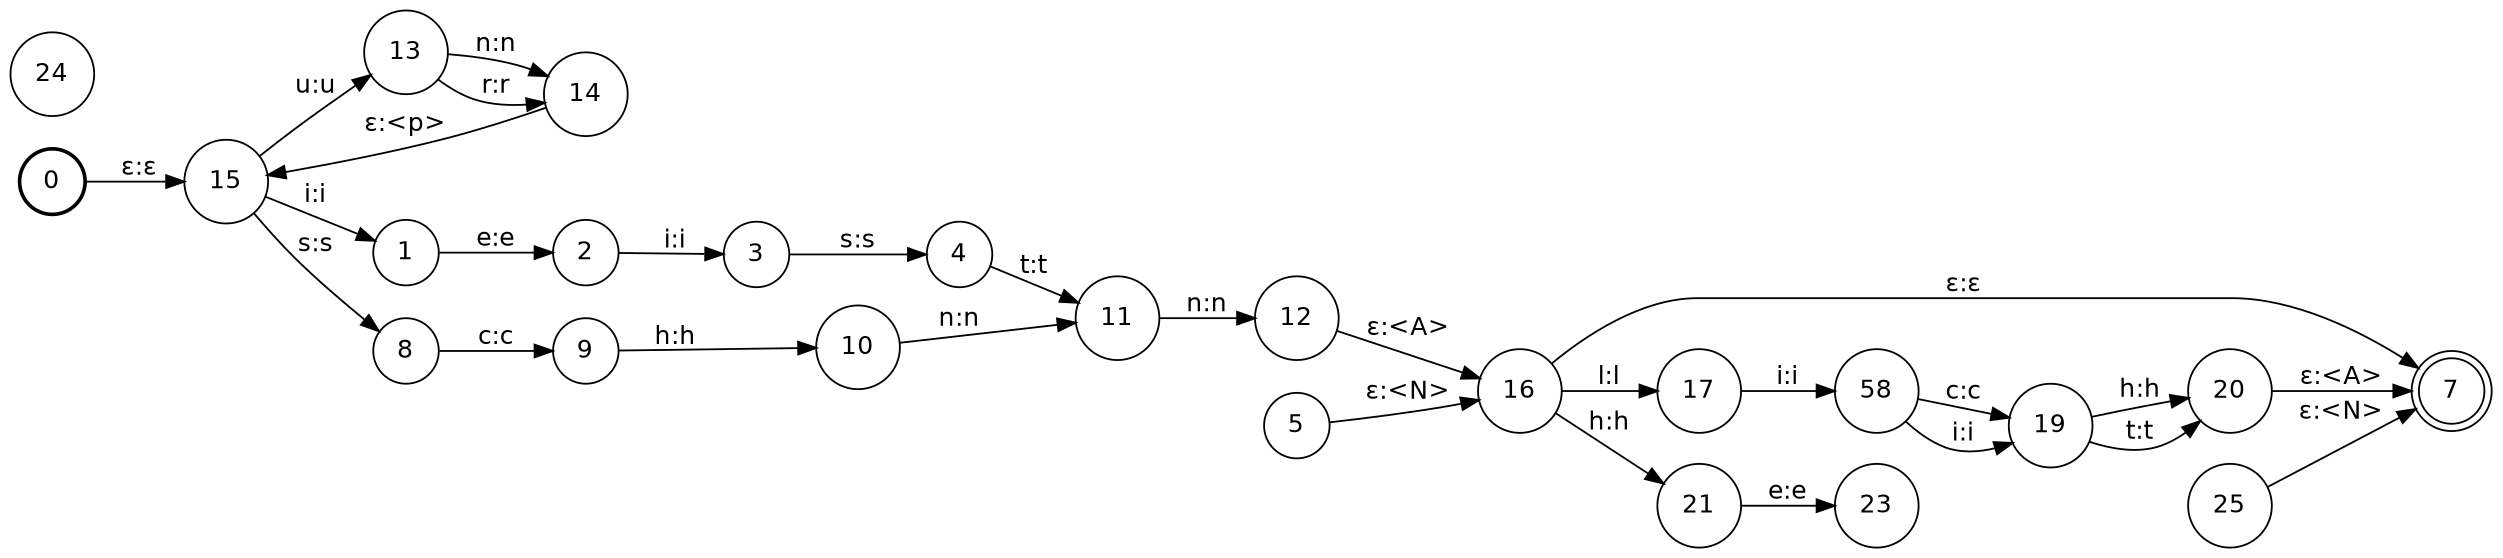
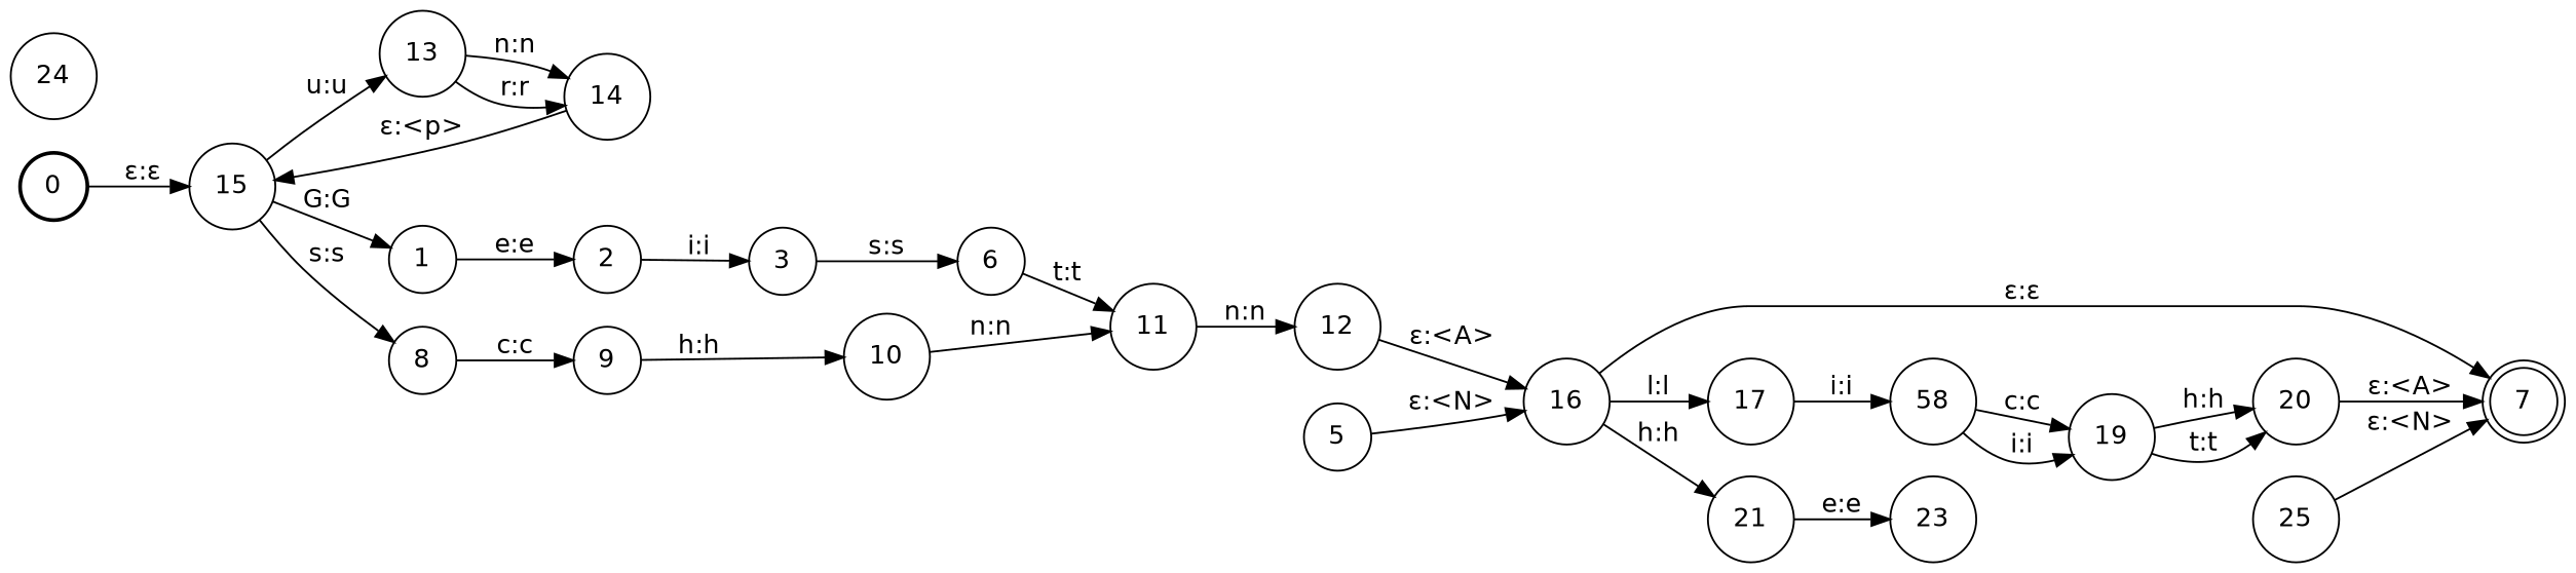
  digraph {
    fontsize=14
    nodesep=0.250000
    rankdir=LR
    ranksep=0.400000
    node [fontname=Helvetica fontsize=14 shape=circle style=solid]
    edge [fontname=Helvetica fontsize=14]
    n1 [label=0 style=bold]
    n2 [label=15]
    n3 [label=13]
    n4 [label=14]
    n5 [label=1]
    n6 [label=8]
    n7 [label=2]
    n8 [label=9]
    n9 [label=3]
    n10 [label=10]
-   n11 [label=4]
+   n11 [label=6]
    n12 [label=11]
    n13 [label=5]
    n14 [label=16]
    n15 [label=7 shape=doublecircle]
    n16 [label=17]
    n17 [label=21]
    n18 [label=58]
    n19 [label=23]
    n20 [label=12]
    n21 [label=19]
    n22 [label=20]
    n23 [label=24]
    n24 [label=25]
    n1 -> n2 [label="ε:ε"]
    n2 -> n3 [label="u:u"]
-   n2 -> n5 [label="i:i"]
+   n2 -> n5 [label="G:G"]
    n2 -> n6 [label="s:s"]
    n3 -> n4 [label="n:n"]
    n3 -> n4 [label="r:r"]
    n4 -> n2 [label="ε:<p>"]
    n5 -> n7 [label="e:e"]
    n6 -> n8 [label="c:c"]
    n7 -> n9 [label="i:i"]
    n8 -> n10 [label="h:h"]
    n9 -> n11 [label="s:s"]
    n10 -> n12 [label="n:n"]
    n11 -> n12 [label="t:t"]
    n12 -> n20 [label="n:n"]
    n13 -> n14 [label="ε:<N>"]
    n14 -> n15 [label="ε:ε"]
    n14 -> n16 [label="l:l"]
    n14 -> n17 [label="h:h"]
    n16 -> n18 [label="i:i"]
    n17 -> n19 [label="e:e"]
    n18 -> n21 [label="c:c"]
    n18 -> n21 [label="i:i"]
    n20 -> n14 [label="ε:<A>"]
    n21 -> n22 [label="h:h"]
    n21 -> n22 [label="t:t"]
    n22 -> n15 [label="ε:<A>"]
    n24 -> n15 [label="ε:<N>"]
  }
